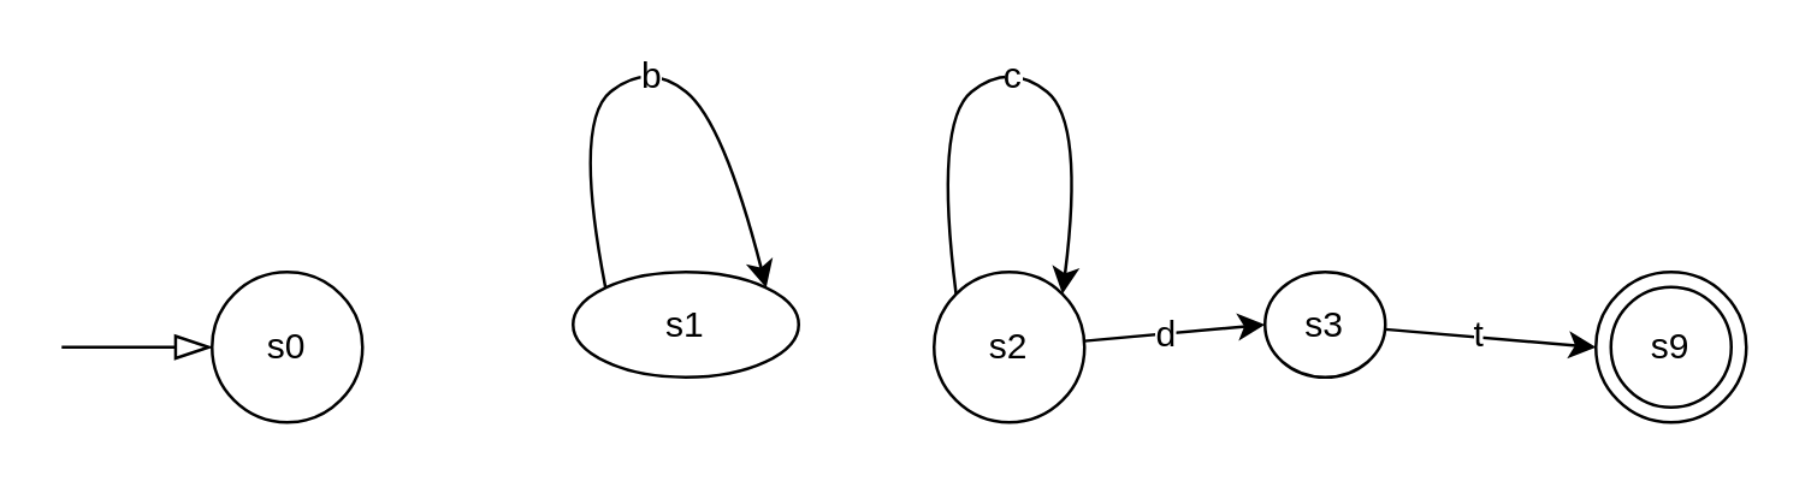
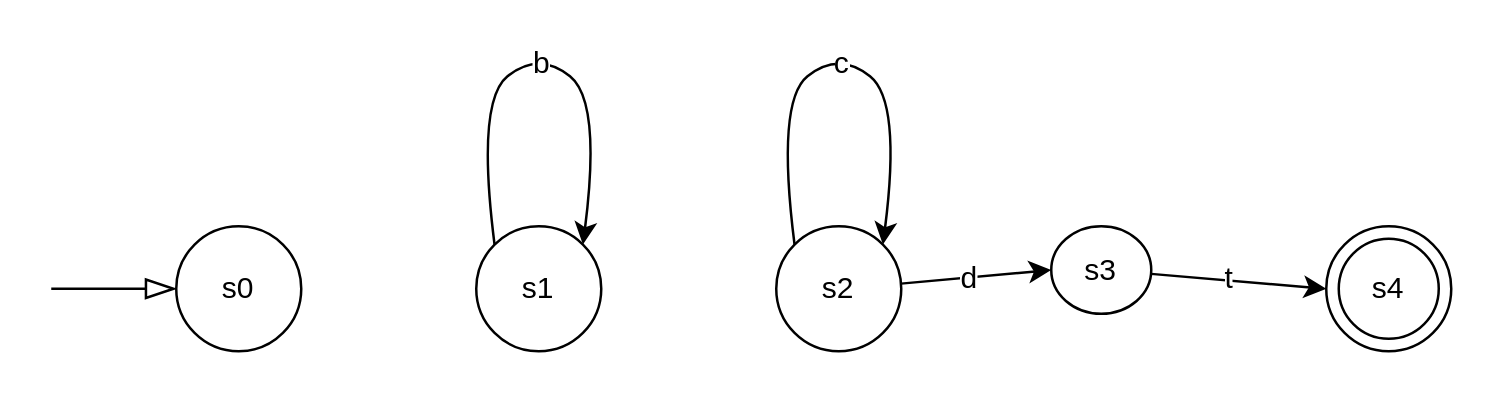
  <mxCell id="0" />
  <mxCell id="1" parent="0" />
  <mxCell id="2" style="edgeStyle=none;curved=1;html=1;exitX=0;exitY=0.5;exitDx=0;exitDy=0;fontSize=12;startArrow=blockThin;startFill=0;endArrow=none;endFill=0;endSize=6;startSize=10;" parent="1" source="3" edge="1"><mxGeometry relative="1" as="geometry"><mxPoint x="20" y="115" as="targetPoint" /></mxGeometry></mxCell>
  <mxCell id="3" value="s0" style="ellipse;whiteSpace=wrap;html=1;fontSize=12;" parent="1" vertex="1"><mxGeometry x="70" y="90" width="50" height="50" as="geometry" /></mxCell>
- <mxCell id="4" value="s1" style="ellipse;whiteSpace=wrap;html=1;fontSize=12;" parent="1" vertex="1"><mxGeometry x="190" y="90" width="75" height="35" as="geometry" /></mxCell>
+ <mxCell id="4" value="s1" style="ellipse;whiteSpace=wrap;html=1;fontSize=12;" parent="1" vertex="1"><mxGeometry x="190" y="90" width="50" height="50" as="geometry" /></mxCell>
  <mxCell id="5" style="edgeStyle=none;curved=1;html=1;entryX=0;entryY=0.5;entryDx=0;entryDy=0;fontSize=12;" parent="1" source="7" target="10" edge="1"><mxGeometry relative="1" as="geometry" /></mxCell>
  <mxCell id="6" value="d" style="edgeLabel;html=1;align=center;verticalAlign=middle;resizable=0;points=[];fontSize=12;" parent="5" vertex="1" connectable="0"><mxGeometry x="-0.12" relative="1" as="geometry"><mxPoint as="offset" /></mxGeometry></mxCell>
  <mxCell id="7" value="s2" style="ellipse;whiteSpace=wrap;html=1;fontSize=12;" parent="1" vertex="1"><mxGeometry x="310" y="90" width="50" height="50" as="geometry" /></mxCell>
  <mxCell id="8" style="edgeStyle=none;curved=1;html=1;entryX=0;entryY=0.5;entryDx=0;entryDy=0;fontSize=12;" parent="1" source="10" target="11" edge="1"><mxGeometry relative="1" as="geometry" /></mxCell>
  <mxCell id="9" value="t" style="edgeLabel;html=1;align=center;verticalAlign=middle;resizable=0;points=[];fontSize=12;" parent="8" vertex="1" connectable="0"><mxGeometry x="-0.169" relative="1" as="geometry"><mxPoint x="2" y="-1" as="offset" /></mxGeometry></mxCell>
  <mxCell id="10" value="s3" style="ellipse;whiteSpace=wrap;html=1;fontSize=12;" parent="1" vertex="1"><mxGeometry x="420" y="90" width="40" height="35" as="geometry" /></mxCell>
- <mxCell id="11" value="s9" style="ellipse;whiteSpace=wrap;html=1;fontSize=12;fillColor=none;" parent="1" vertex="1"><mxGeometry x="530" y="90" width="50" height="50" as="geometry" /></mxCell>
+ <mxCell id="11" value="s4" style="ellipse;whiteSpace=wrap;html=1;fontSize=12;fillColor=none;" parent="1" vertex="1"><mxGeometry x="530" y="90" width="50" height="50" as="geometry" /></mxCell>
  <mxCell id="12" style="edgeStyle=none;curved=1;html=1;exitX=0;exitY=0;exitDx=0;exitDy=0;fontSize=12;entryX=1;entryY=0;entryDx=0;entryDy=0;" parent="1" source="4" target="4" edge="1"><mxGeometry relative="1" as="geometry"><Array as="points"><mxPoint x="190" y="40" /><mxPoint x="215" y="20" /><mxPoint x="240" y="40" /></Array></mxGeometry></mxCell>
  <mxCell id="13" value="b" style="edgeLabel;html=1;align=center;verticalAlign=middle;resizable=0;points=[];fontSize=12;" parent="12" vertex="1" connectable="0"><mxGeometry x="-0.068" y="-1" relative="1" as="geometry"><mxPoint x="4" as="offset" /></mxGeometry></mxCell>
  <mxCell id="14" value="" style="edgeStyle=none;curved=1;html=1;exitX=0;exitY=0;exitDx=0;exitDy=0;fontSize=12;entryX=1;entryY=0;entryDx=0;entryDy=0;" parent="1" edge="1"><mxGeometry x="0.061" y="17" relative="1" as="geometry"><mxPoint x="317.322" y="97.322" as="sourcePoint" /><mxPoint x="352.678" y="97.322" as="targetPoint" /><Array as="points"><mxPoint x="310" y="40" /><mxPoint x="335" y="20" /><mxPoint x="360" y="40" /></Array><mxPoint as="offset" /></mxGeometry></mxCell>
  <mxCell id="15" value="c" style="edgeLabel;html=1;align=center;verticalAlign=middle;resizable=0;points=[];fontSize=12;" parent="14" vertex="1" connectable="0"><mxGeometry x="-0.068" y="-1" relative="1" as="geometry"><mxPoint x="4" as="offset" /></mxGeometry></mxCell>
  <mxCell id="16" value="" style="ellipse;whiteSpace=wrap;html=1;fontSize=12;fillColor=none;" parent="1" vertex="1"><mxGeometry x="535" y="95" width="40" height="40" as="geometry" /></mxCell>
